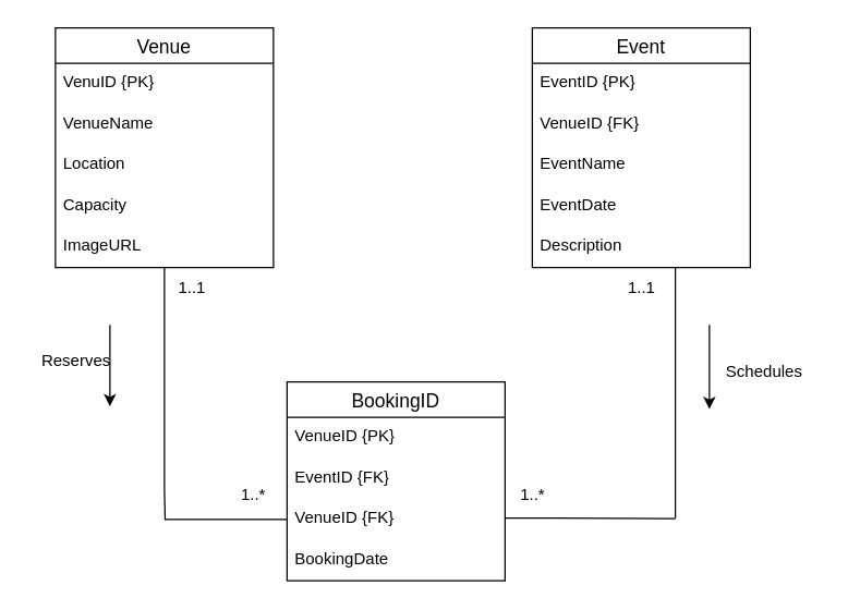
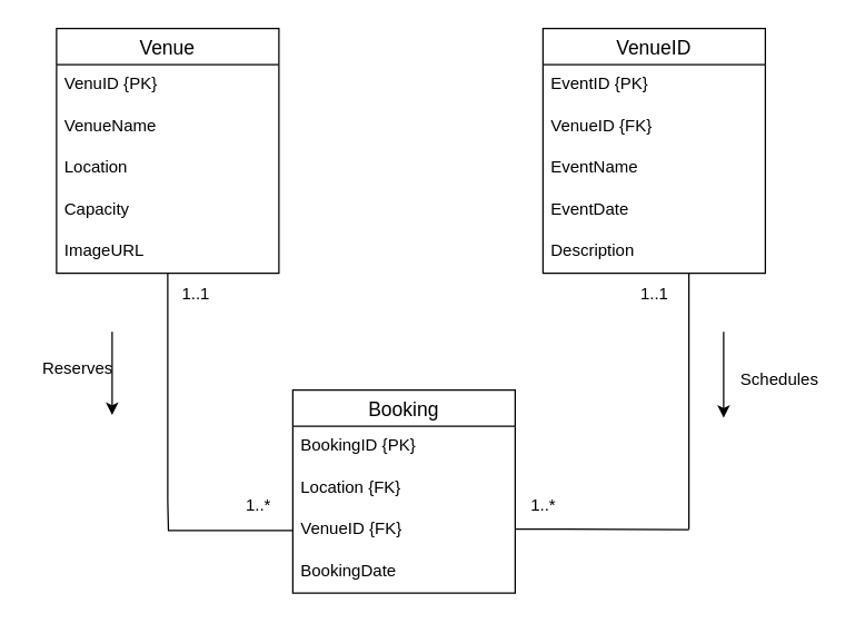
  <mxCell id="0" />
  <mxCell id="1" parent="0" />
- <mxCell id="2" value="BookingID" style="swimlane;fontStyle=0;childLayout=stackLayout;horizontal=1;startSize=26;horizontalStack=0;resizeParent=1;resizeParentMax=0;resizeLast=0;collapsible=1;marginBottom=0;align=center;fontSize=14;" parent="1" vertex="1"><mxGeometry x="210" y="280" width="160" height="146" as="geometry" /></mxCell>
- <mxCell id="3" value="VenueID {PK}" style="text;strokeColor=none;fillColor=none;spacingLeft=4;spacingRight=4;overflow=hidden;rotatable=0;points=[[0,0.5],[1,0.5]];portConstraint=eastwest;fontSize=12;whiteSpace=wrap;html=1;" parent="2" vertex="1"><mxGeometry y="26" width="160" height="30" as="geometry" /></mxCell>
- <mxCell id="4" value="EventID {FK}" style="text;strokeColor=none;fillColor=none;spacingLeft=4;spacingRight=4;overflow=hidden;rotatable=0;points=[[0,0.5],[1,0.5]];portConstraint=eastwest;fontSize=12;whiteSpace=wrap;html=1;" parent="2" vertex="1"><mxGeometry y="56" width="160" height="30" as="geometry" /></mxCell>
+ <mxCell id="2" value="Booking" style="swimlane;fontStyle=0;childLayout=stackLayout;horizontal=1;startSize=26;horizontalStack=0;resizeParent=1;resizeParentMax=0;resizeLast=0;collapsible=1;marginBottom=0;align=center;fontSize=14;" parent="1" vertex="1"><mxGeometry x="210" y="280" width="160" height="146" as="geometry" /></mxCell>
+ <mxCell id="3" value="BookingID {PK}" style="text;strokeColor=none;fillColor=none;spacingLeft=4;spacingRight=4;overflow=hidden;rotatable=0;points=[[0,0.5],[1,0.5]];portConstraint=eastwest;fontSize=12;whiteSpace=wrap;html=1;" parent="2" vertex="1"><mxGeometry y="26" width="160" height="30" as="geometry" /></mxCell>
+ <mxCell id="4" value="Location {FK}" style="text;strokeColor=none;fillColor=none;spacingLeft=4;spacingRight=4;overflow=hidden;rotatable=0;points=[[0,0.5],[1,0.5]];portConstraint=eastwest;fontSize=12;whiteSpace=wrap;html=1;" parent="2" vertex="1"><mxGeometry y="56" width="160" height="30" as="geometry" /></mxCell>
  <mxCell id="5" style="edgeStyle=orthogonalEdgeStyle;rounded=0;orthogonalLoop=1;jettySize=auto;html=1;endArrow=none;startFill=0;" parent="2" source="6" edge="1"><mxGeometry relative="1" as="geometry"><mxPoint x="-90" y="80.0" as="targetPoint" /></mxGeometry></mxCell>
  <mxCell id="6" value="VenueID {FK}" style="text;strokeColor=none;fillColor=none;spacingLeft=4;spacingRight=4;overflow=hidden;rotatable=0;points=[[0,0.5],[1,0.5]];portConstraint=eastwest;fontSize=12;whiteSpace=wrap;html=1;" parent="2" vertex="1"><mxGeometry y="86" width="160" height="30" as="geometry" /></mxCell>
  <mxCell id="7" value="BookingDate" style="text;strokeColor=none;fillColor=none;spacingLeft=4;spacingRight=4;overflow=hidden;rotatable=0;points=[[0,0.5],[1,0.5]];portConstraint=eastwest;fontSize=12;whiteSpace=wrap;html=1;" parent="2" vertex="1"><mxGeometry y="116" width="160" height="30" as="geometry" /></mxCell>
  <mxCell id="8" value="Venue" style="swimlane;fontStyle=0;childLayout=stackLayout;horizontal=1;startSize=26;horizontalStack=0;resizeParent=1;resizeParentMax=0;resizeLast=0;collapsible=1;marginBottom=0;align=center;fontSize=14;" parent="1" vertex="1"><mxGeometry x="40" y="20" width="160" height="176" as="geometry" /></mxCell>
  <mxCell id="9" value="VenuID {PK}" style="text;strokeColor=none;fillColor=none;spacingLeft=4;spacingRight=4;overflow=hidden;rotatable=0;points=[[0,0.5],[1,0.5]];portConstraint=eastwest;fontSize=12;whiteSpace=wrap;html=1;" parent="8" vertex="1"><mxGeometry y="26" width="160" height="30" as="geometry" /></mxCell>
  <mxCell id="10" value="VenueName" style="text;strokeColor=none;fillColor=none;spacingLeft=4;spacingRight=4;overflow=hidden;rotatable=0;points=[[0,0.5],[1,0.5]];portConstraint=eastwest;fontSize=12;whiteSpace=wrap;html=1;" parent="8" vertex="1"><mxGeometry y="56" width="160" height="30" as="geometry" /></mxCell>
  <mxCell id="11" value="Location" style="text;strokeColor=none;fillColor=none;spacingLeft=4;spacingRight=4;overflow=hidden;rotatable=0;points=[[0,0.5],[1,0.5]];portConstraint=eastwest;fontSize=12;whiteSpace=wrap;html=1;" parent="8" vertex="1"><mxGeometry y="86" width="160" height="30" as="geometry" /></mxCell>
  <mxCell id="12" value="Capacity" style="text;strokeColor=none;fillColor=none;spacingLeft=4;spacingRight=4;overflow=hidden;rotatable=0;points=[[0,0.5],[1,0.5]];portConstraint=eastwest;fontSize=12;whiteSpace=wrap;html=1;" parent="8" vertex="1"><mxGeometry y="116" width="160" height="30" as="geometry" /></mxCell>
  <mxCell id="13" value="ImageURL" style="text;strokeColor=none;fillColor=none;spacingLeft=4;spacingRight=4;overflow=hidden;rotatable=0;points=[[0,0.5],[1,0.5]];portConstraint=eastwest;fontSize=12;whiteSpace=wrap;html=1;" parent="8" vertex="1"><mxGeometry y="146" width="160" height="30" as="geometry" /></mxCell>
- <mxCell id="14" value="Event" style="swimlane;fontStyle=0;childLayout=stackLayout;horizontal=1;startSize=26;horizontalStack=0;resizeParent=1;resizeParentMax=0;resizeLast=0;collapsible=1;marginBottom=0;align=center;fontSize=14;" parent="1" vertex="1"><mxGeometry x="390" y="20" width="160" height="176" as="geometry" /></mxCell>
+ <mxCell id="14" value="VenueID" style="swimlane;fontStyle=0;childLayout=stackLayout;horizontal=1;startSize=26;horizontalStack=0;resizeParent=1;resizeParentMax=0;resizeLast=0;collapsible=1;marginBottom=0;align=center;fontSize=14;" parent="1" vertex="1"><mxGeometry x="390" y="20" width="160" height="176" as="geometry" /></mxCell>
  <mxCell id="15" value="EventID {PK}" style="text;strokeColor=none;fillColor=none;spacingLeft=4;spacingRight=4;overflow=hidden;rotatable=0;points=[[0,0.5],[1,0.5]];portConstraint=eastwest;fontSize=12;whiteSpace=wrap;html=1;" parent="14" vertex="1"><mxGeometry y="26" width="160" height="30" as="geometry" /></mxCell>
  <mxCell id="16" value="VenueID {FK}" style="text;strokeColor=none;fillColor=none;spacingLeft=4;spacingRight=4;overflow=hidden;rotatable=0;points=[[0,0.5],[1,0.5]];portConstraint=eastwest;fontSize=12;whiteSpace=wrap;html=1;" parent="14" vertex="1"><mxGeometry y="56" width="160" height="30" as="geometry" /></mxCell>
  <mxCell id="17" value="EventName" style="text;strokeColor=none;fillColor=none;spacingLeft=4;spacingRight=4;overflow=hidden;rotatable=0;points=[[0,0.5],[1,0.5]];portConstraint=eastwest;fontSize=12;whiteSpace=wrap;html=1;" parent="14" vertex="1"><mxGeometry y="86" width="160" height="30" as="geometry" /></mxCell>
  <mxCell id="18" value="EventDate" style="text;strokeColor=none;fillColor=none;spacingLeft=4;spacingRight=4;overflow=hidden;rotatable=0;points=[[0,0.5],[1,0.5]];portConstraint=eastwest;fontSize=12;whiteSpace=wrap;html=1;" parent="14" vertex="1"><mxGeometry y="116" width="160" height="30" as="geometry" /></mxCell>
  <mxCell id="19" value="Description" style="text;strokeColor=none;fillColor=none;spacingLeft=4;spacingRight=4;overflow=hidden;rotatable=0;points=[[0,0.5],[1,0.5]];portConstraint=eastwest;fontSize=12;whiteSpace=wrap;html=1;" parent="14" vertex="1"><mxGeometry y="146" width="160" height="30" as="geometry" /></mxCell>
  <mxCell id="20" value="" style="endArrow=none;html=1;rounded=0;" parent="1" edge="1"><mxGeometry width="50" height="50" relative="1" as="geometry"><mxPoint x="120" y="360" as="sourcePoint" /><mxPoint x="120" y="196" as="targetPoint" /></mxGeometry></mxCell>
  <mxCell id="21" value="" style="endArrow=none;html=1;rounded=0;" parent="1" edge="1"><mxGeometry width="50" height="50" relative="1" as="geometry"><mxPoint x="495" y="380" as="sourcePoint" /><mxPoint x="495" y="196" as="targetPoint" /></mxGeometry></mxCell>
  <mxCell id="22" value="" style="endArrow=none;html=1;rounded=0;exitX=1;exitY=0.323;exitDx=0;exitDy=0;exitPerimeter=0;" parent="1" edge="1"><mxGeometry width="50" height="50" relative="1" as="geometry"><mxPoint x="370" y="380" as="sourcePoint" /><mxPoint x="495" y="380.31" as="targetPoint" /></mxGeometry></mxCell>
  <mxCell id="23" value="1..1" style="text;html=1;align=center;verticalAlign=middle;resizable=0;points=[];autosize=1;strokeColor=none;fillColor=none;" parent="1" vertex="1"><mxGeometry x="120" y="196" width="40" height="30" as="geometry" /></mxCell>
  <mxCell id="24" value="1..1" style="text;html=1;align=center;verticalAlign=middle;resizable=0;points=[];autosize=1;strokeColor=none;fillColor=none;" parent="1" vertex="1"><mxGeometry x="450" y="196" width="40" height="30" as="geometry" /></mxCell>
  <mxCell id="25" value="1..*" style="text;html=1;align=center;verticalAlign=middle;resizable=0;points=[];autosize=1;strokeColor=none;fillColor=none;" parent="1" vertex="1"><mxGeometry x="370" y="348" width="40" height="30" as="geometry" /></mxCell>
  <mxCell id="26" value="1..*" style="text;html=1;align=center;verticalAlign=middle;resizable=0;points=[];autosize=1;strokeColor=none;fillColor=none;" parent="1" vertex="1"><mxGeometry x="165" y="348" width="40" height="30" as="geometry" /></mxCell>
  <mxCell id="27" value="" style="endArrow=classic;html=1;rounded=0;" edge="1" parent="1"><mxGeometry width="50" height="50" relative="1" as="geometry"><mxPoint x="80" y="238" as="sourcePoint" /><mxPoint x="80" y="298" as="targetPoint" /></mxGeometry></mxCell>
  <mxCell id="28" value="Reserves" style="text;html=1;align=center;verticalAlign=middle;resizable=0;points=[];autosize=1;strokeColor=none;fillColor=none;" vertex="1" parent="1"><mxGeometry x="20" y="250" width="70" height="30" as="geometry" /></mxCell>
  <mxCell id="29" value="" style="endArrow=classic;html=1;rounded=0;" edge="1" parent="1"><mxGeometry width="50" height="50" relative="1" as="geometry"><mxPoint x="520" y="238" as="sourcePoint" /><mxPoint x="520" y="300" as="targetPoint" /></mxGeometry></mxCell>
  <mxCell id="30" value="Schedules" style="text;html=1;align=center;verticalAlign=middle;resizable=0;points=[];autosize=1;strokeColor=none;fillColor=none;" vertex="1" parent="1"><mxGeometry x="520" y="258" width="80" height="30" as="geometry" /></mxCell>
